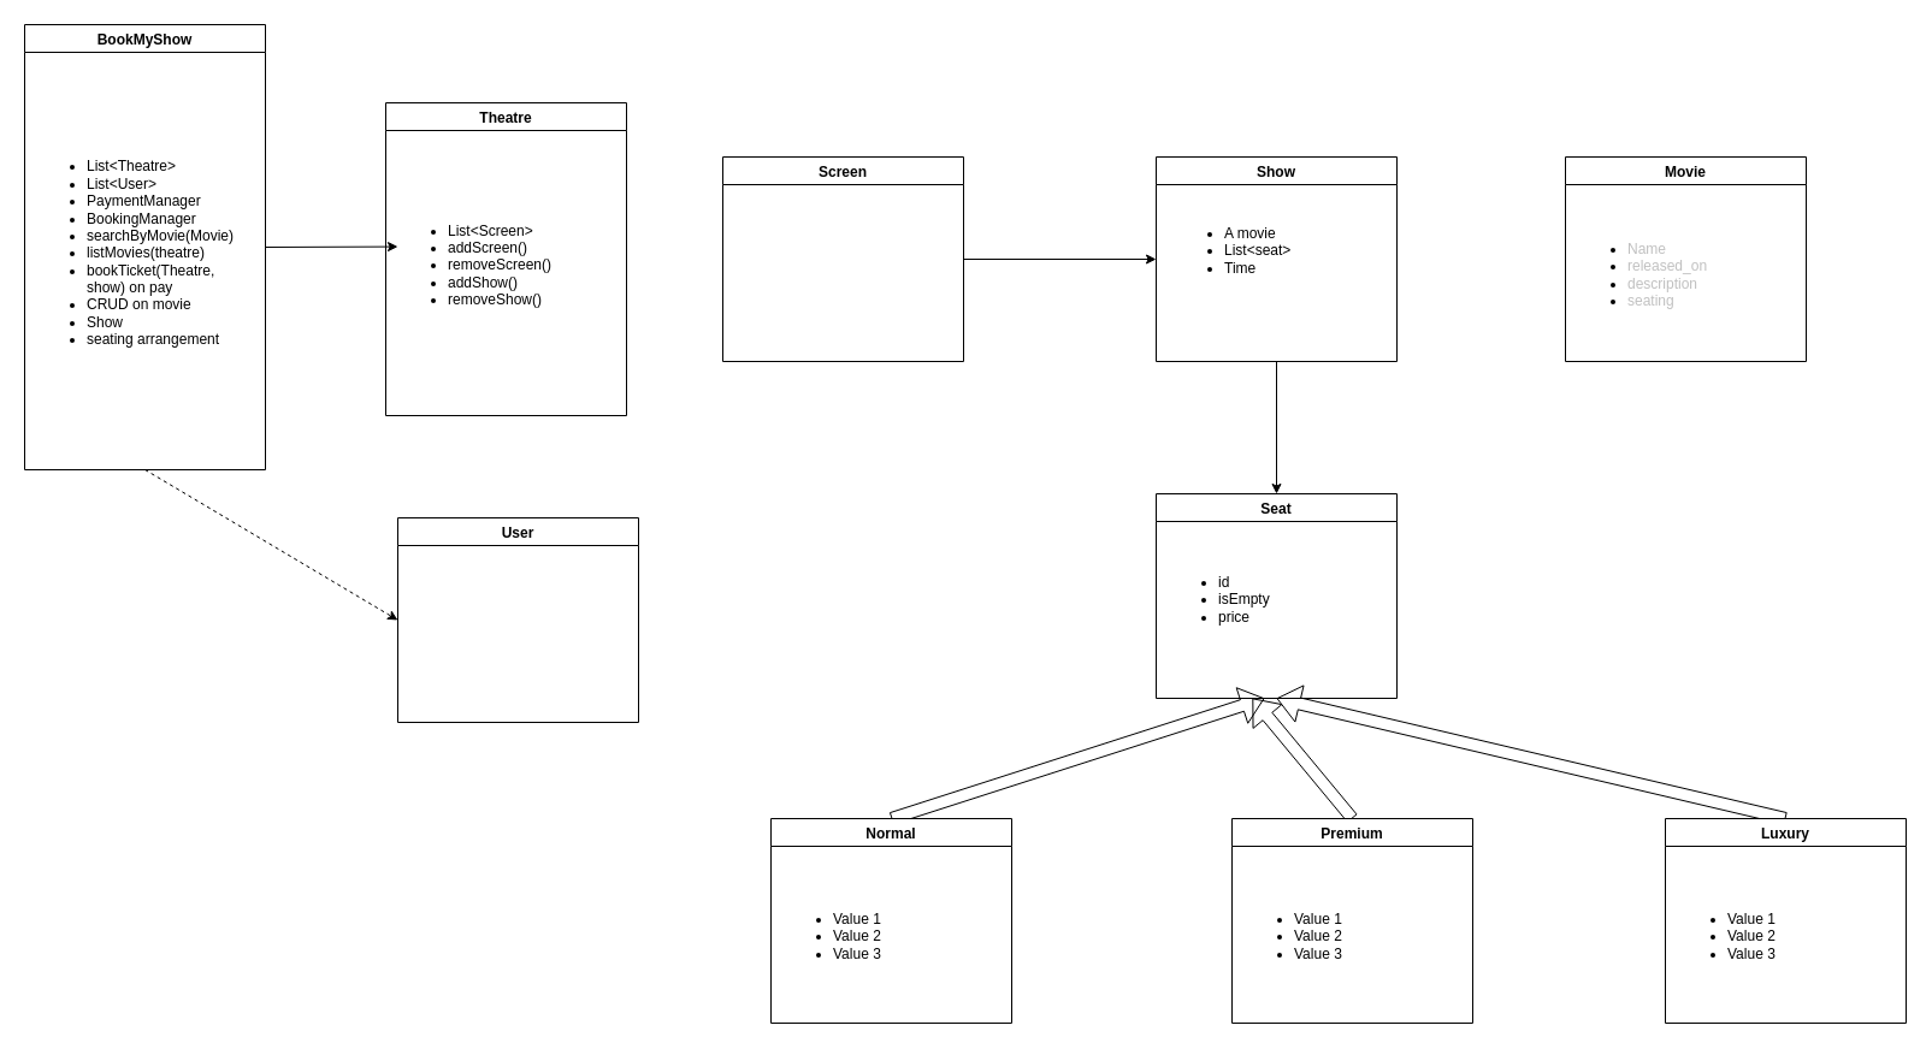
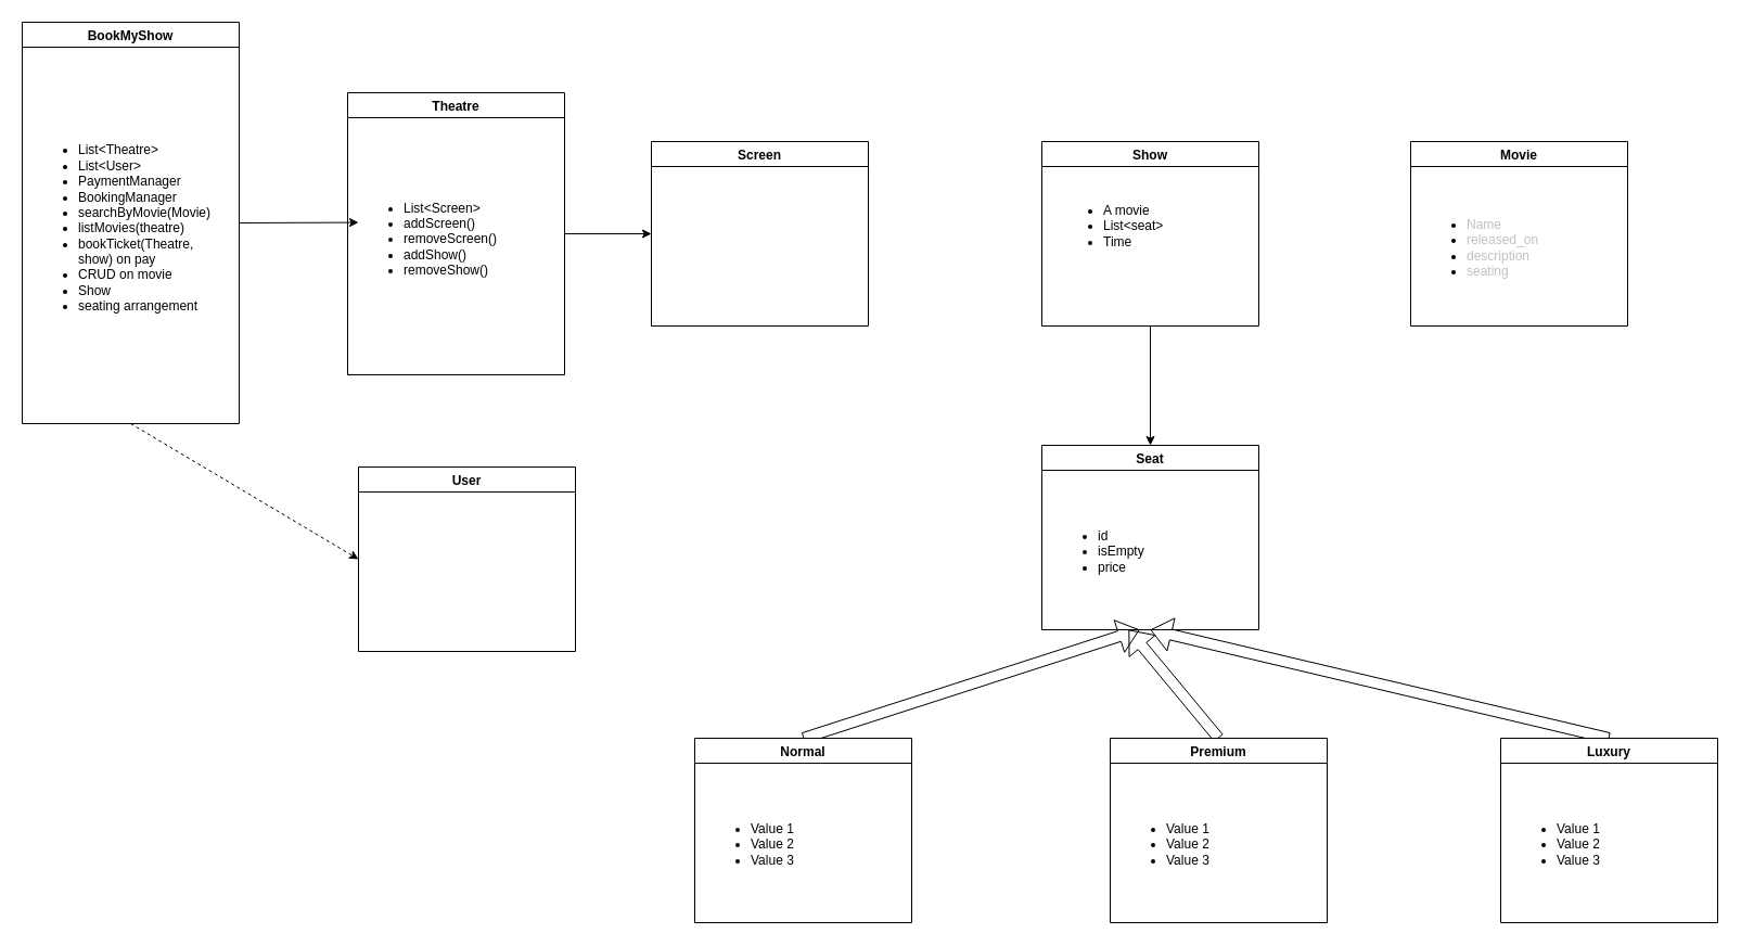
  <mxCell id="0" />
  <mxCell id="1" parent="0" />
  <mxCell id="2" value="User" style="swimlane;" vertex="1" parent="1"><mxGeometry x="330" y="430" width="200" height="170" as="geometry" /></mxCell>
  <mxCell id="3" style="edgeStyle=none;html=1;exitX=1;exitY=0.5;exitDx=0;exitDy=0;" edge="1" parent="1" source="5"><mxGeometry relative="1" as="geometry"><mxPoint x="330" y="204.571" as="targetPoint" /></mxGeometry></mxCell>
  <mxCell id="4" style="edgeStyle=none;html=1;exitX=0.5;exitY=1;exitDx=0;exitDy=0;entryX=0;entryY=0.5;entryDx=0;entryDy=0;dashed=1;" edge="1" parent="1" source="5" target="2"><mxGeometry relative="1" as="geometry" /></mxCell>
  <mxCell id="5" value="BookMyShow" style="swimlane;" vertex="1" parent="1"><mxGeometry x="20" y="20" width="200" height="370" as="geometry" /></mxCell>
  <mxCell id="6" value="&lt;ul&gt;&lt;li&gt;List&amp;lt;Theatre&amp;gt;&lt;/li&gt;&lt;li&gt;List&amp;lt;User&amp;gt;&lt;/li&gt;&lt;li&gt;PaymentManager&lt;/li&gt;&lt;li&gt;BookingManager&lt;/li&gt;&lt;li&gt;searchByMovie(Movie)&lt;/li&gt;&lt;li&gt;listMovies(theatre)&lt;/li&gt;&lt;li&gt;bookTicket(Theatre, show) on pay&lt;/li&gt;&lt;li&gt;CRUD on movie&lt;/li&gt;&lt;li&gt;Show&lt;/li&gt;&lt;li&gt;seating arrangement&lt;/li&gt;&lt;/ul&gt;" style="text;strokeColor=none;fillColor=none;html=1;whiteSpace=wrap;verticalAlign=middle;overflow=hidden;" vertex="1" parent="5"><mxGeometry x="10" y="40" width="180" height="300" as="geometry" /></mxCell>
+ <mxCell id="7" style="edgeStyle=none;html=1;exitX=1;exitY=0.5;exitDx=0;exitDy=0;entryX=0;entryY=0.5;entryDx=0;entryDy=0;" edge="1" parent="1" source="8" target="11"><mxGeometry relative="1" as="geometry" /></mxCell>
  <mxCell id="8" value="Theatre" style="swimlane;" vertex="1" parent="1"><mxGeometry x="320" y="85" width="200" height="260" as="geometry" /></mxCell>
  <mxCell id="9" value="&lt;ul&gt;&lt;li&gt;List&amp;lt;Screen&amp;gt;&lt;/li&gt;&lt;li&gt;addScreen()&lt;/li&gt;&lt;li&gt;removeScreen()&lt;/li&gt;&lt;li&gt;addShow()&lt;/li&gt;&lt;li&gt;removeShow()&lt;/li&gt;&lt;/ul&gt;" style="text;strokeColor=none;fillColor=none;html=1;whiteSpace=wrap;verticalAlign=middle;overflow=hidden;" vertex="1" parent="8"><mxGeometry x="10" y="40" width="180" height="190" as="geometry" /></mxCell>
- <mxCell id="10" style="edgeStyle=none;html=1;exitX=1;exitY=0.5;exitDx=0;exitDy=0;entryX=0;entryY=0.5;entryDx=0;entryDy=0;" edge="1" parent="1" source="11" target="18"><mxGeometry relative="1" as="geometry" /></mxCell>
  <mxCell id="11" value="Screen" style="swimlane;" vertex="1" parent="1"><mxGeometry x="600" y="130" width="200" height="170" as="geometry" /></mxCell>
  <mxCell id="12" value="Movie" style="swimlane;" vertex="1" parent="1"><mxGeometry x="1300" y="130" width="200" height="170" as="geometry" /></mxCell>
  <mxCell id="13" value="&lt;ul&gt;&lt;li&gt;&lt;span style=&quot;color: rgb(192, 192, 192); background-color: transparent;&quot;&gt;Name&lt;/span&gt;&lt;/li&gt;&lt;li&gt;&lt;span style=&quot;color: rgb(192, 192, 192); background-color: transparent;&quot;&gt;released_on&lt;/span&gt;&lt;/li&gt;&lt;li&gt;&lt;span style=&quot;color: rgb(192, 192, 192); background-color: transparent;&quot;&gt;description&lt;/span&gt;&lt;/li&gt;&lt;li&gt;&lt;span style=&quot;color: rgb(192, 192, 192); background-color: transparent;&quot;&gt;seating&lt;/span&gt;&lt;/li&gt;&lt;/ul&gt;" style="text;strokeColor=none;fillColor=none;html=1;whiteSpace=wrap;verticalAlign=middle;overflow=hidden;" vertex="1" parent="12"><mxGeometry x="10" y="40" width="180" height="115" as="geometry" /></mxCell>
  <mxCell id="14" style="edgeStyle=none;html=1;exitX=0.5;exitY=0;exitDx=0;exitDy=0;shape=flexArrow;" edge="1" parent="1" source="15"><mxGeometry relative="1" as="geometry"><mxPoint x="1050" y="580" as="targetPoint" /></mxGeometry></mxCell>
  <mxCell id="15" value="Normal" style="swimlane;" vertex="1" parent="1"><mxGeometry x="640" y="680" width="200" height="170" as="geometry" /></mxCell>
  <mxCell id="16" value="&lt;ul&gt;&lt;li&gt;Value 1&lt;/li&gt;&lt;li&gt;Value 2&lt;/li&gt;&lt;li&gt;Value 3&lt;/li&gt;&lt;/ul&gt;" style="text;strokeColor=none;fillColor=none;html=1;whiteSpace=wrap;verticalAlign=middle;overflow=hidden;" vertex="1" parent="15"><mxGeometry x="10" y="40" width="180" height="115" as="geometry" /></mxCell>
  <mxCell id="17" style="edgeStyle=none;html=1;exitX=0.5;exitY=1;exitDx=0;exitDy=0;entryX=0.5;entryY=0;entryDx=0;entryDy=0;" edge="1" parent="1" source="18" target="20"><mxGeometry relative="1" as="geometry" /></mxCell>
  <mxCell id="18" value="Show" style="swimlane;" vertex="1" parent="1"><mxGeometry x="960" y="130" width="200" height="170" as="geometry" /></mxCell>
  <mxCell id="19" value="&lt;ul&gt;&lt;li&gt;A movie&lt;/li&gt;&lt;li&gt;List&amp;lt;seat&amp;gt;&lt;/li&gt;&lt;li&gt;Time&lt;/li&gt;&lt;/ul&gt;" style="text;strokeColor=none;fillColor=none;html=1;whiteSpace=wrap;verticalAlign=middle;overflow=hidden;" vertex="1" parent="18"><mxGeometry x="15" y="20" width="180" height="115" as="geometry" /></mxCell>
  <mxCell id="20" value="Seat" style="swimlane;" vertex="1" parent="1"><mxGeometry x="960" y="410" width="200" height="170" as="geometry" /></mxCell>
- <mxCell id="21" value="&lt;ul&gt;&lt;li&gt;id&lt;/li&gt;&lt;li&gt;isEmpty&lt;/li&gt;&lt;li&gt;price&lt;/li&gt;&lt;/ul&gt;" style="text;strokeColor=none;fillColor=none;html=1;whiteSpace=wrap;verticalAlign=middle;overflow=hidden;" vertex="1" parent="20"><mxGeometry x="10" y="30" width="180" height="115" as="geometry" /></mxCell>
+ <mxCell id="21" value="&lt;ul&gt;&lt;li&gt;id&lt;/li&gt;&lt;li&gt;isEmpty&lt;/li&gt;&lt;li&gt;price&lt;/li&gt;&lt;/ul&gt;" style="text;strokeColor=none;fillColor=none;html=1;whiteSpace=wrap;verticalAlign=middle;overflow=hidden;" vertex="1" parent="20"><mxGeometry x="10" y="40" width="180" height="115" as="geometry" /></mxCell>
  <mxCell id="22" style="edgeStyle=none;html=1;exitX=0.5;exitY=0;exitDx=0;exitDy=0;shape=flexArrow;" edge="1" parent="1" source="23"><mxGeometry relative="1" as="geometry"><mxPoint x="1040" y="580" as="targetPoint" /></mxGeometry></mxCell>
  <mxCell id="23" value="Premium" style="swimlane;" vertex="1" parent="1"><mxGeometry x="1023" y="680" width="200" height="170" as="geometry" /></mxCell>
  <mxCell id="24" value="&lt;ul&gt;&lt;li&gt;Value 1&lt;/li&gt;&lt;li&gt;Value 2&lt;/li&gt;&lt;li&gt;Value 3&lt;/li&gt;&lt;/ul&gt;" style="text;strokeColor=none;fillColor=none;html=1;whiteSpace=wrap;verticalAlign=middle;overflow=hidden;" vertex="1" parent="23"><mxGeometry x="10" y="40" width="180" height="115" as="geometry" /></mxCell>
  <mxCell id="25" style="edgeStyle=none;html=1;exitX=0.5;exitY=0;exitDx=0;exitDy=0;entryX=0.5;entryY=1;entryDx=0;entryDy=0;shape=flexArrow;" edge="1" parent="1" source="26" target="20"><mxGeometry relative="1" as="geometry" /></mxCell>
  <mxCell id="26" value="Luxury" style="swimlane;" vertex="1" parent="1"><mxGeometry x="1383" y="680" width="200" height="170" as="geometry" /></mxCell>
  <mxCell id="27" value="&lt;ul&gt;&lt;li&gt;Value 1&lt;/li&gt;&lt;li&gt;Value 2&lt;/li&gt;&lt;li&gt;Value 3&lt;/li&gt;&lt;/ul&gt;" style="text;strokeColor=none;fillColor=none;html=1;whiteSpace=wrap;verticalAlign=middle;overflow=hidden;" vertex="1" parent="26"><mxGeometry x="10" y="40" width="180" height="115" as="geometry" /></mxCell>
